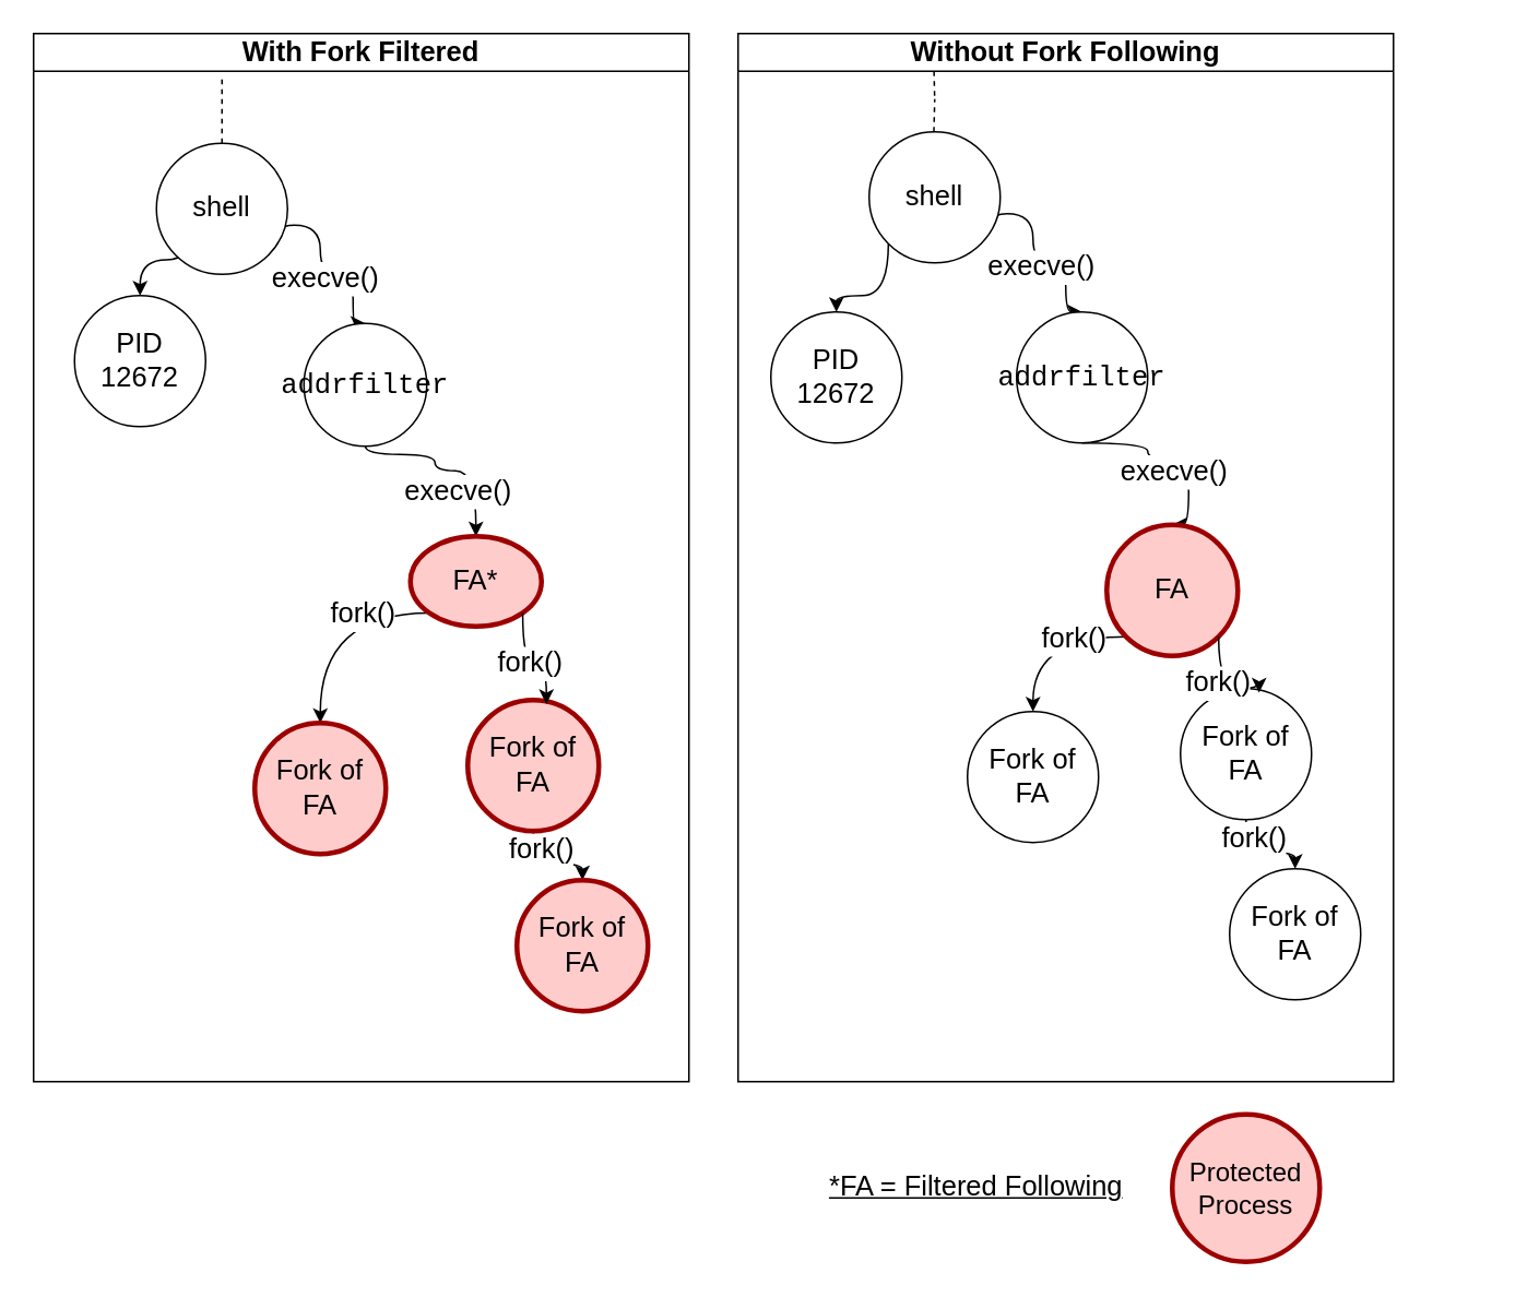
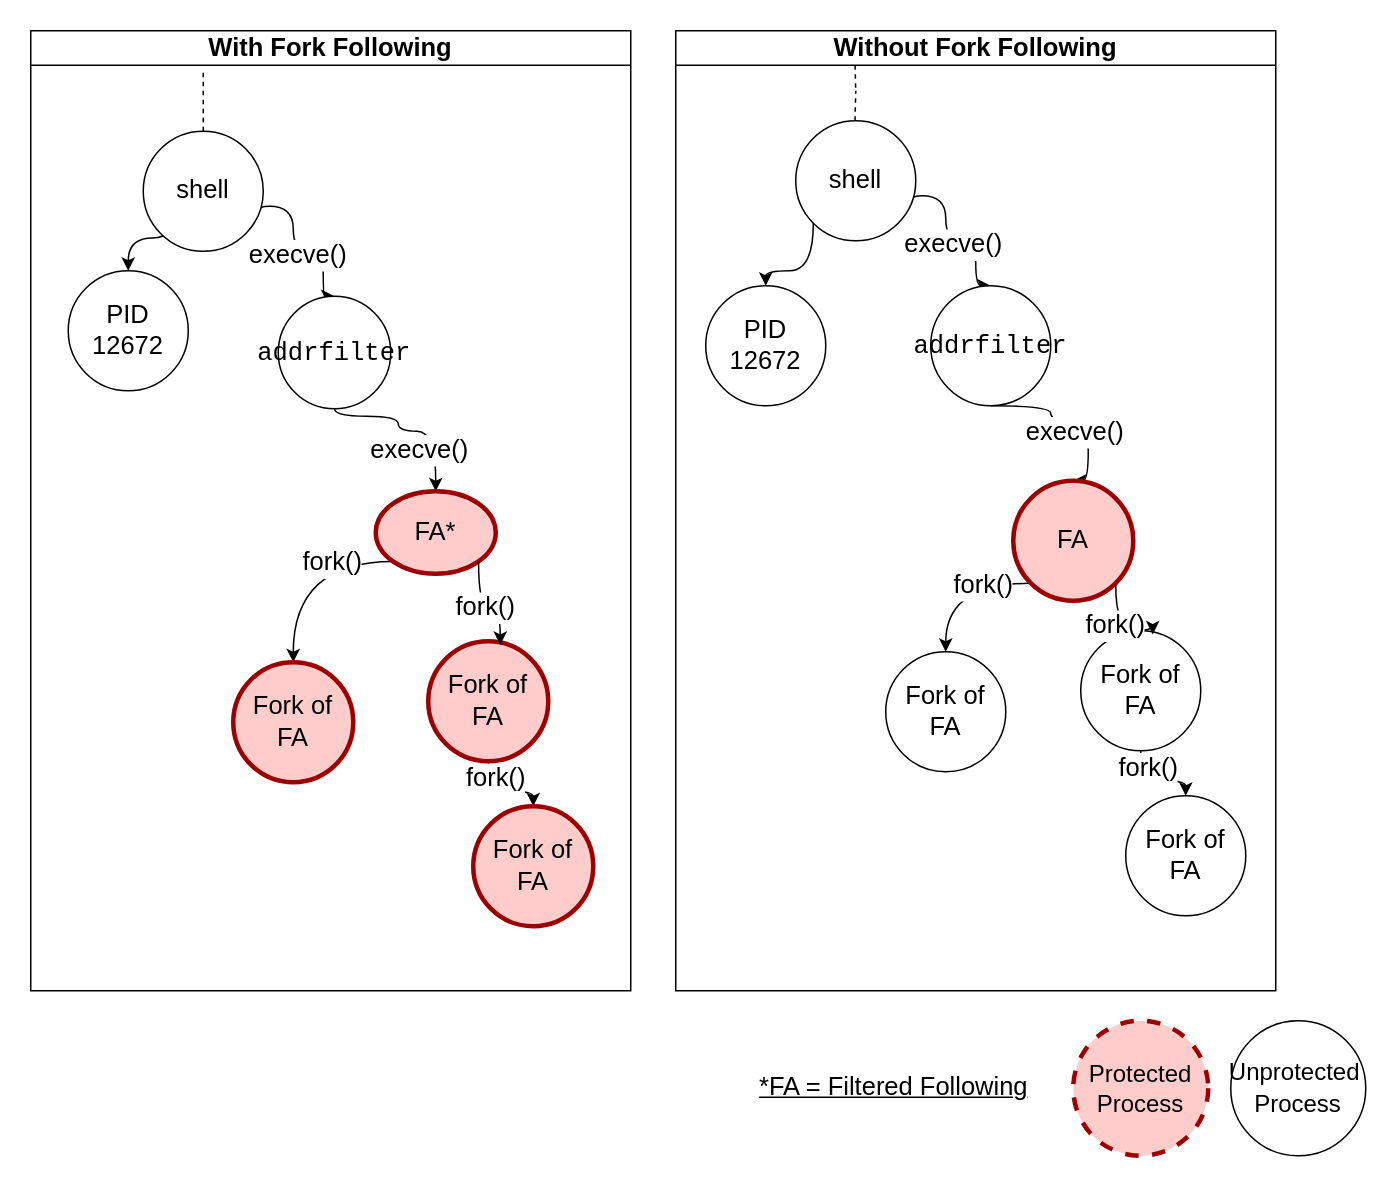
  <mxCell id="0" />
  <mxCell id="1" parent="0" />
- <mxCell id="2" value="With Fork Filtered" style="swimlane;whiteSpace=wrap;html=1;container=0;fontSize=17;" parent="1" vertex="1"><mxGeometry x="20" y="20" width="400" height="640" as="geometry" /></mxCell>
+ <mxCell id="2" value="With Fork Following" style="swimlane;whiteSpace=wrap;html=1;container=0;fontSize=17;" parent="1" vertex="1"><mxGeometry x="20" y="20" width="400" height="640" as="geometry" /></mxCell>
  <mxCell id="3" style="edgeStyle=orthogonalEdgeStyle;rounded=0;orthogonalLoop=1;jettySize=auto;html=1;exitX=1;exitY=1;exitDx=0;exitDy=0;entryX=0.5;entryY=0;entryDx=0;entryDy=0;curved=1;fontSize=17;" parent="1" source="6" target="10" edge="1"><mxGeometry relative="1" as="geometry"><Array as="points"><mxPoint x="598" y="130" /><mxPoint x="630" y="130" /><mxPoint x="630" y="160" /><mxPoint x="650" y="160" /></Array></mxGeometry></mxCell>
  <mxCell id="4" value="execve()" style="edgeLabel;html=1;align=center;verticalAlign=middle;resizable=0;points=[];fontSize=17;" parent="3" vertex="1" connectable="0"><mxGeometry x="0.2" y="-2" relative="1" as="geometry"><mxPoint as="offset" /></mxGeometry></mxCell>
  <mxCell id="5" style="edgeStyle=orthogonalEdgeStyle;rounded=0;orthogonalLoop=1;jettySize=auto;html=1;exitX=0;exitY=1;exitDx=0;exitDy=0;entryX=0.5;entryY=0;entryDx=0;entryDy=0;curved=1;fontSize=17;" parent="1" source="6" target="7" edge="1"><mxGeometry relative="1" as="geometry" /></mxCell>
  <mxCell id="6" value="shell" style="ellipse;whiteSpace=wrap;html=1;aspect=fixed;fontSize=17;" parent="1" vertex="1"><mxGeometry x="530" y="80" width="80" height="80" as="geometry" /></mxCell>
  <mxCell id="7" value="PID&lt;div&gt;12672&lt;/div&gt;" style="ellipse;whiteSpace=wrap;html=1;aspect=fixed;fontSize=17;" parent="1" vertex="1"><mxGeometry x="470" y="190" width="80" height="80" as="geometry" /></mxCell>
  <mxCell id="8" style="edgeStyle=orthogonalEdgeStyle;rounded=0;orthogonalLoop=1;jettySize=auto;html=1;exitX=0.5;exitY=1;exitDx=0;exitDy=0;entryX=0.5;entryY=0;entryDx=0;entryDy=0;curved=1;fontSize=17;" parent="1" source="10" target="13" edge="1"><mxGeometry relative="1" as="geometry"><Array as="points"><mxPoint x="700" y="270" /><mxPoint x="700" y="280" /><mxPoint x="725" y="280" /></Array></mxGeometry></mxCell>
  <mxCell id="9" value="execve()" style="edgeLabel;html=1;align=center;verticalAlign=middle;resizable=0;points=[];fontSize=17;" parent="8" vertex="1" connectable="0"><mxGeometry x="0.22" y="-6" relative="1" as="geometry"><mxPoint x="-4" y="6" as="offset" /></mxGeometry></mxCell>
  <mxCell id="10" value="&lt;font face=&quot;Courier New&quot;&gt;addrfilter&lt;/font&gt;" style="ellipse;whiteSpace=wrap;html=1;aspect=fixed;fontSize=17;" parent="1" vertex="1"><mxGeometry x="620" y="190" width="80" height="80" as="geometry" /></mxCell>
  <mxCell id="11" style="edgeStyle=orthogonalEdgeStyle;rounded=0;orthogonalLoop=1;jettySize=auto;html=1;exitX=0;exitY=1;exitDx=0;exitDy=0;entryX=0.5;entryY=0;entryDx=0;entryDy=0;curved=1;fontSize=17;" parent="1" source="13" target="18" edge="1"><mxGeometry relative="1" as="geometry" /></mxCell>
  <mxCell id="12" value="fork()" style="edgeLabel;html=1;align=center;verticalAlign=middle;resizable=0;points=[];fontSize=17;" parent="11" vertex="1" connectable="0"><mxGeometry x="-0.382" y="1" relative="1" as="geometry"><mxPoint as="offset" /></mxGeometry></mxCell>
  <mxCell id="13" value="FA" style="ellipse;whiteSpace=wrap;html=1;aspect=fixed;strokeWidth=3;strokeColor=light-dark(#9c0000, #ededed);fillColor=#FFCCCC;fontSize=17;" parent="1" vertex="1"><mxGeometry x="675" y="320" width="80" height="80" as="geometry" /></mxCell>
  <mxCell id="14" style="edgeStyle=orthogonalEdgeStyle;rounded=0;orthogonalLoop=1;jettySize=auto;html=1;exitX=0.5;exitY=1;exitDx=0;exitDy=0;curved=1;fontSize=17;" parent="1" source="16" target="19" edge="1"><mxGeometry relative="1" as="geometry" /></mxCell>
  <mxCell id="15" value="fork()" style="edgeLabel;html=1;align=center;verticalAlign=middle;resizable=0;points=[];fontSize=17;" parent="14" vertex="1" connectable="0"><mxGeometry x="-0.65" y="4" relative="1" as="geometry"><mxPoint as="offset" /></mxGeometry></mxCell>
  <mxCell id="16" value="Fork of FA" style="ellipse;whiteSpace=wrap;html=1;aspect=fixed;strokeWidth=1;strokeColor=light-dark(#000000,#EDEDED);fontSize=17;" parent="1" vertex="1"><mxGeometry x="720" y="420" width="80" height="80" as="geometry" /></mxCell>
  <mxCell id="17" value="fork()" style="edgeStyle=orthogonalEdgeStyle;rounded=0;orthogonalLoop=1;jettySize=auto;html=1;exitX=1;exitY=1;exitDx=0;exitDy=0;entryX=0.6;entryY=0.031;entryDx=0;entryDy=0;entryPerimeter=0;curved=1;fontSize=17;" parent="1" source="13" target="16" edge="1"><mxGeometry relative="1" as="geometry" /></mxCell>
  <mxCell id="18" value="Fork of FA" style="ellipse;whiteSpace=wrap;html=1;aspect=fixed;strokeWidth=1;strokeColor=light-dark(#000000,#EDEDED);fontSize=17;" parent="1" vertex="1"><mxGeometry x="590" y="434" width="80" height="80" as="geometry" /></mxCell>
  <mxCell id="19" value="Fork of FA" style="ellipse;whiteSpace=wrap;html=1;aspect=fixed;strokeWidth=1;strokeColor=light-dark(#000000,#EDEDED);fontSize=17;" parent="1" vertex="1"><mxGeometry x="750" y="530" width="80" height="80" as="geometry" /></mxCell>
  <mxCell id="20" style="edgeStyle=orthogonalEdgeStyle;rounded=0;orthogonalLoop=1;jettySize=auto;html=1;exitX=0.5;exitY=0;exitDx=0;exitDy=0;endArrow=none;startFill=0;dashed=1;fontSize=17;" parent="1" edge="1"><mxGeometry relative="1" as="geometry"><mxPoint x="569.5" y="40" as="targetPoint" /><mxPoint x="569.5" y="80" as="sourcePoint" /></mxGeometry></mxCell>
  <mxCell id="21" value="PID&lt;div&gt;12672&lt;/div&gt;" style="ellipse;whiteSpace=wrap;html=1;aspect=fixed;container=0;fontSize=17;" parent="1" vertex="1"><mxGeometry x="45" y="180" width="80" height="80" as="geometry" /></mxCell>
  <mxCell id="22" style="edgeStyle=orthogonalEdgeStyle;rounded=0;orthogonalLoop=1;jettySize=auto;html=1;exitX=1;exitY=1;exitDx=0;exitDy=0;entryX=0.5;entryY=0;entryDx=0;entryDy=0;curved=1;fontSize=17;" parent="1" source="26" target="29" edge="1"><mxGeometry relative="1" as="geometry"><Array as="points"><mxPoint x="163" y="137" /><mxPoint x="195" y="137" /><mxPoint x="195" y="167" /><mxPoint x="215" y="167" /></Array></mxGeometry></mxCell>
  <mxCell id="23" value="execve()" style="edgeLabel;html=1;align=center;verticalAlign=middle;resizable=0;points=[];container=0;fontSize=17;" parent="22" vertex="1" connectable="0"><mxGeometry x="0.2" y="-2" relative="1" as="geometry"><mxPoint as="offset" /></mxGeometry></mxCell>
  <mxCell id="24" style="edgeStyle=orthogonalEdgeStyle;rounded=0;orthogonalLoop=1;jettySize=auto;html=1;exitX=0;exitY=1;exitDx=0;exitDy=0;curved=1;entryX=0.5;entryY=0;entryDx=0;entryDy=0;fontSize=17;" parent="1" target="21" edge="1"><mxGeometry relative="1" as="geometry"><mxPoint x="116.716" y="135.284" as="sourcePoint" /><mxPoint x="85" y="177" as="targetPoint" /></mxGeometry></mxCell>
  <mxCell id="25" style="edgeStyle=orthogonalEdgeStyle;rounded=0;orthogonalLoop=1;jettySize=auto;html=1;exitX=0.5;exitY=0;exitDx=0;exitDy=0;endArrow=none;startFill=0;dashed=1;fontSize=17;" parent="1" source="26" edge="1"><mxGeometry relative="1" as="geometry"><mxPoint x="135" y="47" as="targetPoint" /></mxGeometry></mxCell>
  <mxCell id="26" value="shell" style="ellipse;whiteSpace=wrap;html=1;aspect=fixed;container=0;fontSize=17;" parent="1" vertex="1"><mxGeometry x="95" y="87" width="80" height="80" as="geometry" /></mxCell>
  <mxCell id="27" style="edgeStyle=orthogonalEdgeStyle;rounded=0;orthogonalLoop=1;jettySize=auto;html=1;exitX=0.5;exitY=1;exitDx=0;exitDy=0;entryX=0.5;entryY=0;entryDx=0;entryDy=0;curved=1;fontSize=17;" parent="1" source="29" target="32" edge="1"><mxGeometry relative="1" as="geometry"><Array as="points"><mxPoint x="265" y="277" /><mxPoint x="265" y="287" /><mxPoint x="290" y="287" /></Array></mxGeometry></mxCell>
  <mxCell id="28" value="execve()" style="edgeLabel;html=1;align=center;verticalAlign=middle;resizable=0;points=[];container=0;fontSize=17;" parent="27" vertex="1" connectable="0"><mxGeometry x="0.22" y="-6" relative="1" as="geometry"><mxPoint x="-4" y="6" as="offset" /></mxGeometry></mxCell>
  <mxCell id="29" value="&lt;font face=&quot;Courier New&quot;&gt;addrfilter&lt;/font&gt;" style="ellipse;whiteSpace=wrap;html=1;aspect=fixed;container=0;fontSize=17;" parent="1" vertex="1"><mxGeometry x="185" y="197" width="75" height="75" as="geometry" /></mxCell>
  <mxCell id="30" style="edgeStyle=orthogonalEdgeStyle;rounded=0;orthogonalLoop=1;jettySize=auto;html=1;exitX=0;exitY=1;exitDx=0;exitDy=0;entryX=0.5;entryY=0;entryDx=0;entryDy=0;curved=1;fontSize=17;" parent="1" source="32" target="37" edge="1"><mxGeometry relative="1" as="geometry" /></mxCell>
  <mxCell id="31" value="fork()" style="edgeLabel;html=1;align=center;verticalAlign=middle;resizable=0;points=[];container=0;fontSize=17;" parent="30" vertex="1" connectable="0"><mxGeometry x="-0.382" y="1" relative="1" as="geometry"><mxPoint as="offset" /></mxGeometry></mxCell>
  <mxCell id="32" value="FA*" style="ellipse;whiteSpace=wrap;html=1;aspect=fixed;strokeWidth=3;strokeColor=light-dark(#9c0000, #ededed);container=0;fillColor=#FFCCCC;fontSize=17;" parent="1" vertex="1"><mxGeometry x="250" y="327" width="80" height="55" as="geometry" /></mxCell>
  <mxCell id="33" style="edgeStyle=orthogonalEdgeStyle;rounded=0;orthogonalLoop=1;jettySize=auto;html=1;exitX=0.5;exitY=1;exitDx=0;exitDy=0;curved=1;fontSize=17;" parent="1" source="35" target="38" edge="1"><mxGeometry relative="1" as="geometry" /></mxCell>
  <mxCell id="34" value="fork()" style="edgeLabel;html=1;align=center;verticalAlign=middle;resizable=0;points=[];container=0;fontSize=17;" parent="33" vertex="1" connectable="0"><mxGeometry x="-0.65" y="4" relative="1" as="geometry"><mxPoint as="offset" /></mxGeometry></mxCell>
  <mxCell id="35" value="Fork of&lt;div&gt;FA&lt;/div&gt;" style="ellipse;whiteSpace=wrap;html=1;aspect=fixed;strokeWidth=3;strokeColor=light-dark(#9c0000, #ededed);container=0;fillColor=#FFCCCC;fontSize=17;" parent="1" vertex="1"><mxGeometry x="285" y="427" width="80" height="80" as="geometry" /></mxCell>
  <mxCell id="36" value="fork()" style="edgeStyle=orthogonalEdgeStyle;rounded=0;orthogonalLoop=1;jettySize=auto;html=1;exitX=1;exitY=1;exitDx=0;exitDy=0;entryX=0.6;entryY=0.031;entryDx=0;entryDy=0;entryPerimeter=0;curved=1;fontSize=17;" parent="1" source="32" target="35" edge="1"><mxGeometry relative="1" as="geometry" /></mxCell>
  <mxCell id="37" value="Fork of&lt;div&gt;FA&lt;/div&gt;" style="ellipse;whiteSpace=wrap;html=1;aspect=fixed;strokeWidth=3;strokeColor=light-dark(#9c0000, #ededed);container=0;fillColor=#FFCCCC;fontSize=17;" parent="1" vertex="1"><mxGeometry x="155" y="441" width="80" height="80" as="geometry" /></mxCell>
  <mxCell id="38" value="Fork of FA" style="ellipse;whiteSpace=wrap;html=1;aspect=fixed;strokeWidth=3;strokeColor=light-dark(#9c0000, #ededed);container=0;fillColor=#FFCCCC;fontSize=17;" parent="1" vertex="1"><mxGeometry x="315" y="537" width="80" height="80" as="geometry" /></mxCell>
  <mxCell id="39" value="Without Fork Following" style="swimlane;whiteSpace=wrap;html=1;container=0;fontSize=17;" parent="1" vertex="1"><mxGeometry x="450" y="20" width="400" height="640" as="geometry" /></mxCell>
- <mxCell id="41" value="Protected&lt;div&gt;Process&lt;/div&gt;" style="ellipse;whiteSpace=wrap;html=1;aspect=fixed;strokeWidth=3;strokeColor=light-dark(#9c0000, #ededed);fillColor=#FFCCCC;fontSize=16;" parent="1" vertex="1"><mxGeometry x="715" y="680" width="90" height="90" as="geometry" /></mxCell>
+ <mxCell id="40" value="&lt;font style=&quot;font-size: 16px;&quot;&gt;Unprotected&amp;nbsp;&lt;/font&gt;&lt;div&gt;&lt;font style=&quot;font-size: 16px;&quot;&gt;Process&lt;/font&gt;&lt;/div&gt;" style="ellipse;whiteSpace=wrap;html=1;aspect=fixed;fontSize=17;" parent="1" vertex="1"><mxGeometry x="820" y="680" width="90" height="90" as="geometry" /></mxCell>
+ <mxCell id="41" value="Protected&lt;div&gt;Process&lt;/div&gt;" style="ellipse;whiteSpace=wrap;html=1;aspect=fixed;strokeWidth=3;strokeColor=light-dark(#9c0000, #ededed);fillColor=#FFCCCC;fontSize=16;dashed=1;" parent="1" vertex="1"><mxGeometry x="715" y="680" width="90" height="90" as="geometry" /></mxCell>
  <mxCell id="42" value="&lt;font style=&quot;font-size: 17px;&quot;&gt;*FA = Filtered Following&lt;/font&gt;" style="text;html=1;align=center;verticalAlign=middle;resizable=0;points=[];autosize=1;strokeColor=none;fillColor=none;fontFamily=Helvetica;fontStyle=4" vertex="1" parent="1"><mxGeometry x="490" y="710" width="210" height="30" as="geometry" /></mxCell>
